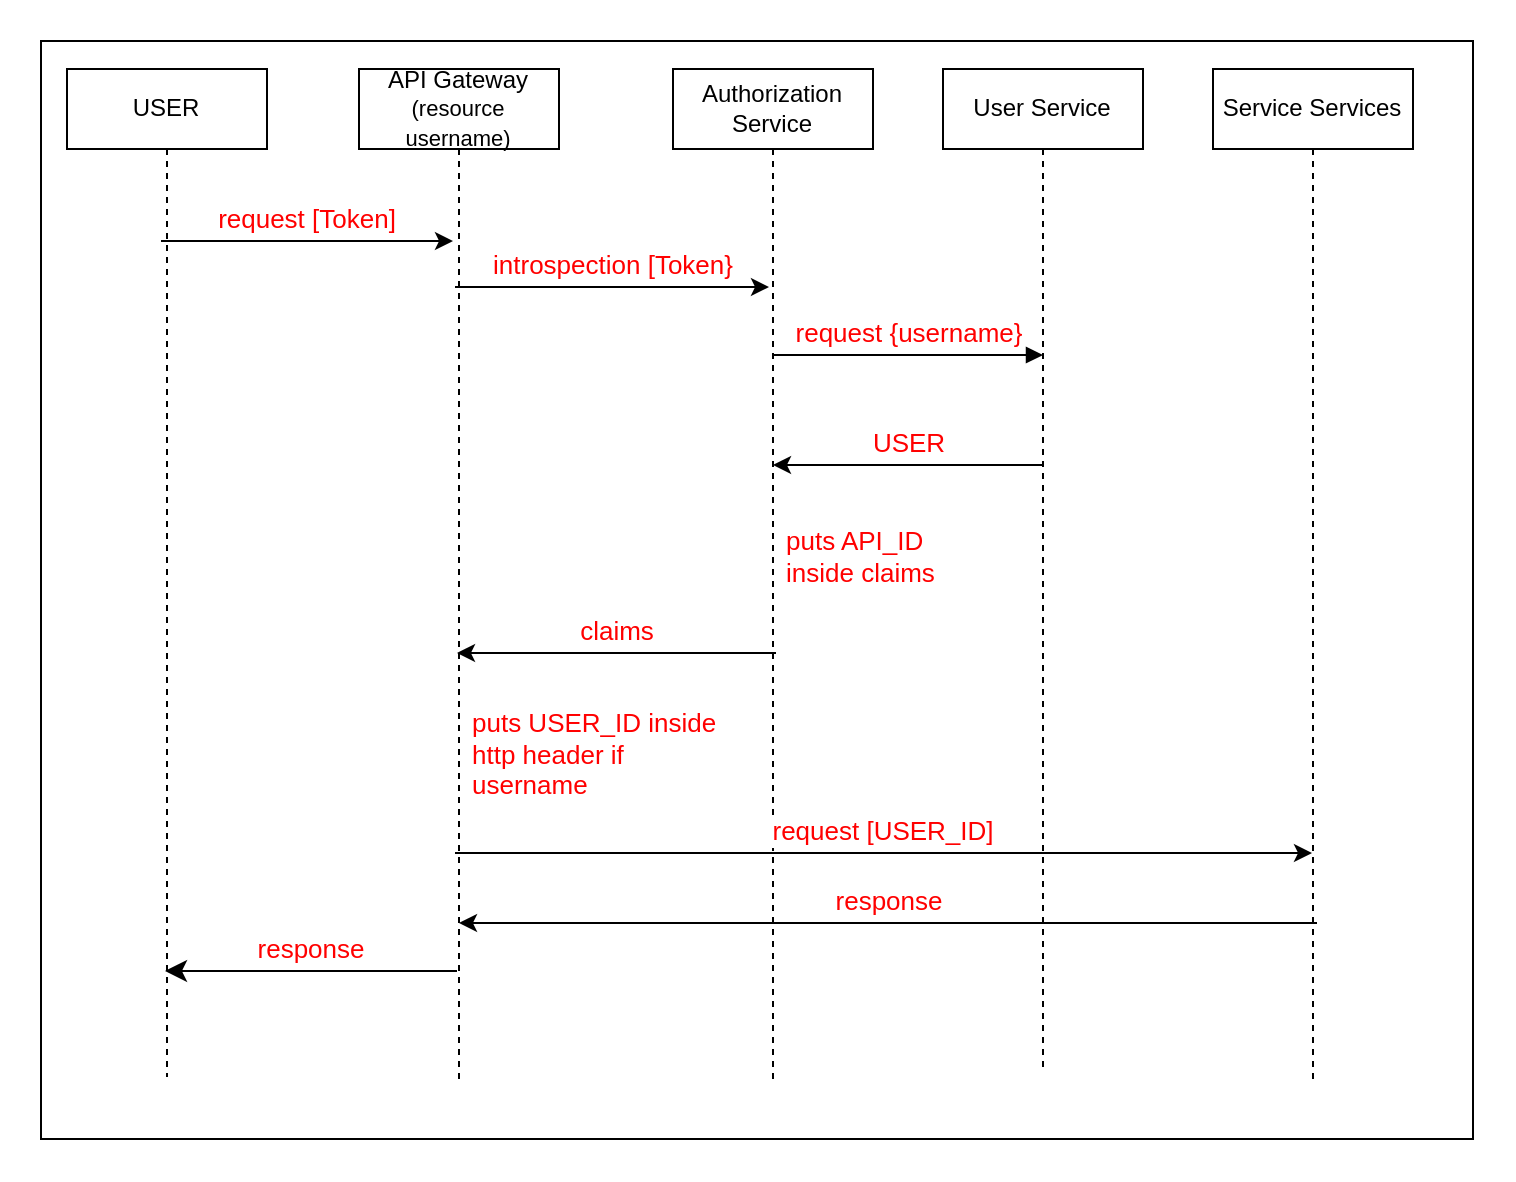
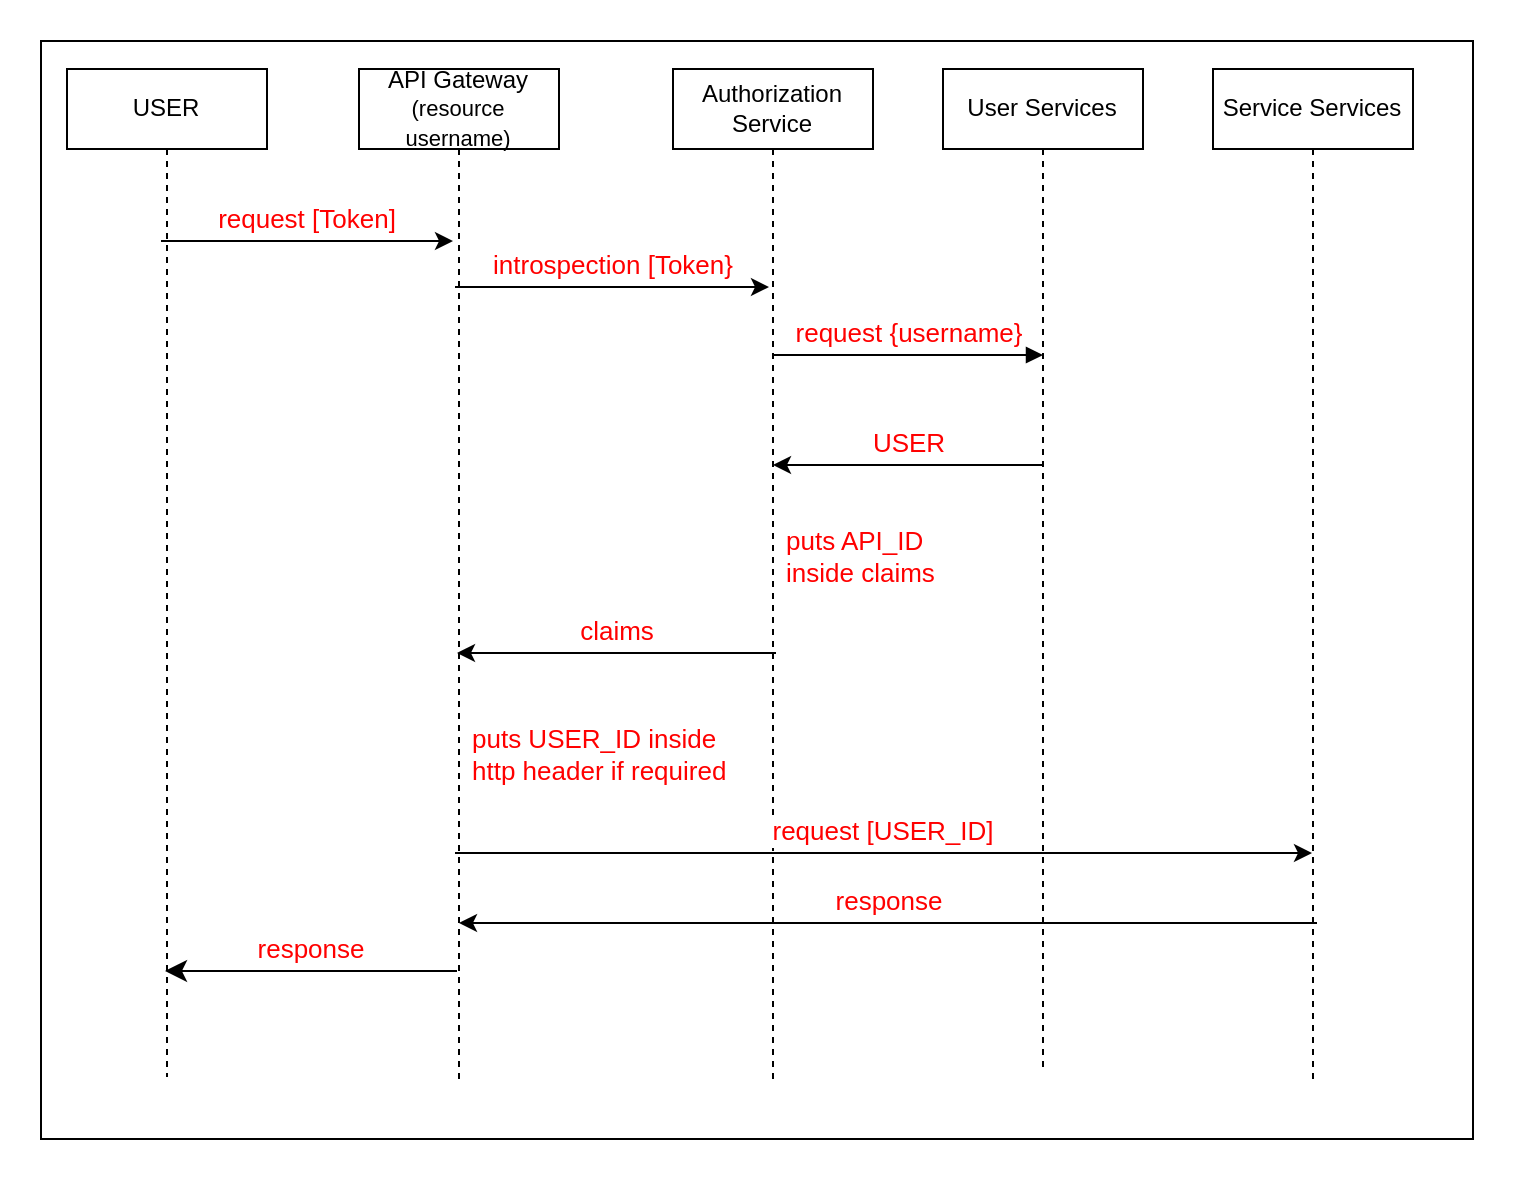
  <mxCell id="0" />
  <mxCell id="1" parent="0" />
  <mxCell id="2" value="" style="rounded=0;whiteSpace=wrap;html=1;" vertex="1" parent="1"><mxGeometry x="20" y="20" width="716" height="549" as="geometry" /></mxCell>
  <mxCell id="3" value="USER" style="shape=umlLifeline;perimeter=lifelinePerimeter;whiteSpace=wrap;html=1;container=1;dropTarget=0;collapsible=0;recursiveResize=0;outlineConnect=0;portConstraint=eastwest;newEdgeStyle={&quot;curved&quot;:0,&quot;rounded&quot;:0};" parent="1" vertex="1"><mxGeometry x="33" y="34" width="100" height="504" as="geometry" /></mxCell>
  <mxCell id="4" value="API Gateway&lt;div&gt;&lt;font style=&quot;font-size: 11px;&quot;&gt;(resource username)&lt;/font&gt;&lt;/div&gt;" style="shape=umlLifeline;perimeter=lifelinePerimeter;whiteSpace=wrap;html=1;container=1;dropTarget=0;collapsible=0;recursiveResize=0;outlineConnect=0;portConstraint=eastwest;newEdgeStyle={&quot;curved&quot;:0,&quot;rounded&quot;:0};" parent="1" vertex="1"><mxGeometry x="179" y="34" width="100" height="507" as="geometry" /></mxCell>
  <mxCell id="5" value="Authorization Service" style="shape=umlLifeline;perimeter=lifelinePerimeter;whiteSpace=wrap;html=1;container=1;dropTarget=0;collapsible=0;recursiveResize=0;outlineConnect=0;portConstraint=eastwest;newEdgeStyle={&quot;curved&quot;:0,&quot;rounded&quot;:0};" parent="1" vertex="1"><mxGeometry x="336" y="34" width="100" height="506" as="geometry" /></mxCell>
- <mxCell id="6" value="User Service" style="shape=umlLifeline;perimeter=lifelinePerimeter;whiteSpace=wrap;html=1;container=1;dropTarget=0;collapsible=0;recursiveResize=0;outlineConnect=0;portConstraint=eastwest;newEdgeStyle={&quot;curved&quot;:0,&quot;rounded&quot;:0};" parent="1" vertex="1"><mxGeometry x="471" y="34" width="100" height="501" as="geometry" /></mxCell>
+ <mxCell id="6" value="User Services" style="shape=umlLifeline;perimeter=lifelinePerimeter;whiteSpace=wrap;html=1;container=1;dropTarget=0;collapsible=0;recursiveResize=0;outlineConnect=0;portConstraint=eastwest;newEdgeStyle={&quot;curved&quot;:0,&quot;rounded&quot;:0};" parent="1" vertex="1"><mxGeometry x="471" y="34" width="100" height="501" as="geometry" /></mxCell>
  <mxCell id="7" value="&lt;font color=&quot;#ff0000&quot; style=&quot;font-size: 13px;&quot;&gt;request [Token]&lt;/font&gt;" style="html=1;verticalAlign=bottom;startArrow=none;startFill=0;endArrow=classic;startSize=8;curved=0;rounded=0;endFill=1;" parent="1" edge="1"><mxGeometry width="60" relative="1" as="geometry"><mxPoint x="80" y="120" as="sourcePoint" /><mxPoint x="226" y="120" as="targetPoint" /></mxGeometry></mxCell>
  <mxCell id="8" value="&lt;font color=&quot;#ff0000&quot; style=&quot;font-size: 13px;&quot;&gt;introspection [Token}&lt;/font&gt;" style="html=1;verticalAlign=bottom;startArrow=none;startFill=0;endArrow=classic;startSize=8;curved=0;rounded=0;endFill=1;" parent="1" edge="1"><mxGeometry width="60" relative="1" as="geometry"><mxPoint x="227" y="143" as="sourcePoint" /><mxPoint x="384" y="143" as="targetPoint" /></mxGeometry></mxCell>
  <mxCell id="9" value="&lt;font color=&quot;#ff0000&quot;&gt;&lt;span style=&quot;font-size: 13px;&quot;&gt;request {username}&lt;/span&gt;&lt;/font&gt;" style="html=1;verticalAlign=bottom;endArrow=block;curved=0;rounded=0;" parent="1" edge="1"><mxGeometry width="80" relative="1" as="geometry"><mxPoint x="386" y="177" as="sourcePoint" /><mxPoint x="521" y="177" as="targetPoint" /></mxGeometry></mxCell>
  <mxCell id="10" value="&lt;font color=&quot;#ff0000&quot;&gt;&lt;span style=&quot;font-size: 13px;&quot;&gt;USER&lt;/span&gt;&lt;/font&gt;" style="html=1;verticalAlign=bottom;endArrow=none;curved=0;rounded=0;startArrow=classic;startFill=1;endFill=0;" parent="1" edge="1"><mxGeometry width="80" relative="1" as="geometry"><mxPoint x="386" y="232" as="sourcePoint" /><mxPoint x="521" y="232" as="targetPoint" /></mxGeometry></mxCell>
  <mxCell id="11" value="&lt;font color=&quot;#ff0000&quot;&gt;&lt;span style=&quot;font-size: 13px;&quot;&gt;claims&lt;/span&gt;&lt;/font&gt;" style="html=1;verticalAlign=bottom;endArrow=none;curved=0;rounded=0;startArrow=classic;startFill=1;endFill=0;entryX=0.52;entryY=0.524;entryDx=0;entryDy=0;entryPerimeter=0;" parent="1" edge="1"><mxGeometry width="80" relative="1" as="geometry"><mxPoint x="228" y="326.002" as="sourcePoint" /><mxPoint x="387.5" y="326.002" as="targetPoint" /></mxGeometry></mxCell>
  <mxCell id="12" value="&lt;font color=&quot;#ff0000&quot; style=&quot;font-size: 13px;&quot;&gt;puts API_ID inside claims&lt;/font&gt;" style="text;strokeColor=none;align=left;fillColor=none;html=1;verticalAlign=middle;whiteSpace=wrap;rounded=0;" parent="1" vertex="1"><mxGeometry x="391" y="263" width="98" height="30" as="geometry" /></mxCell>
  <mxCell id="13" value="Service Services" style="shape=umlLifeline;perimeter=lifelinePerimeter;whiteSpace=wrap;html=1;container=1;dropTarget=0;collapsible=0;recursiveResize=0;outlineConnect=0;portConstraint=eastwest;newEdgeStyle={&quot;curved&quot;:0,&quot;rounded&quot;:0};" parent="1" vertex="1"><mxGeometry x="606" y="34" width="100" height="505" as="geometry" /></mxCell>
- <mxCell id="14" value="&lt;font color=&quot;#ff0000&quot; style=&quot;font-size: 13px;&quot;&gt;puts USER_ID inside http header if username&lt;/font&gt;" style="text;strokeColor=none;align=left;fillColor=none;html=1;verticalAlign=middle;whiteSpace=wrap;rounded=0;" parent="1" vertex="1"><mxGeometry x="234" y="362" width="132" height="30" as="geometry" /></mxCell>
+ <mxCell id="14" value="&lt;font color=&quot;#ff0000&quot; style=&quot;font-size: 13px;&quot;&gt;puts USER_ID inside http header if required&lt;/font&gt;" style="text;strokeColor=none;align=left;fillColor=none;html=1;verticalAlign=middle;whiteSpace=wrap;rounded=0;" parent="1" vertex="1"><mxGeometry x="234" y="362" width="132" height="30" as="geometry" /></mxCell>
  <mxCell id="15" value="&lt;font color=&quot;#ff0000&quot;&gt;&lt;span style=&quot;font-size: 13px;&quot;&gt;request [USER_ID]&lt;/span&gt;&lt;/font&gt;" style="html=1;verticalAlign=bottom;endArrow=classic;curved=0;rounded=0;startArrow=none;startFill=0;endFill=1;" parent="1" target="13" edge="1"><mxGeometry width="80" relative="1" as="geometry"><mxPoint x="227" y="426.002" as="sourcePoint" /><mxPoint x="386.5" y="426.002" as="targetPoint" /></mxGeometry></mxCell>
  <mxCell id="16" value="&lt;font color=&quot;#ff0000&quot;&gt;&lt;span style=&quot;font-size: 13px;&quot;&gt;response&lt;/span&gt;&lt;/font&gt;" style="html=1;verticalAlign=bottom;endArrow=none;curved=0;rounded=0;startArrow=classic;startFill=1;endFill=0;" parent="1" edge="1"><mxGeometry width="80" relative="1" as="geometry"><mxPoint x="229" y="461.002" as="sourcePoint" /><mxPoint x="658" y="461" as="targetPoint" /></mxGeometry></mxCell>
  <mxCell id="17" value="&lt;font color=&quot;#ff0000&quot; style=&quot;font-size: 13px;&quot;&gt;response&lt;/font&gt;" style="html=1;verticalAlign=bottom;startArrow=classic;startFill=1;endArrow=none;startSize=8;curved=0;rounded=0;endFill=0;" parent="1" edge="1"><mxGeometry width="60" relative="1" as="geometry"><mxPoint x="82" y="485" as="sourcePoint" /><mxPoint x="228" y="485" as="targetPoint" /></mxGeometry></mxCell>
